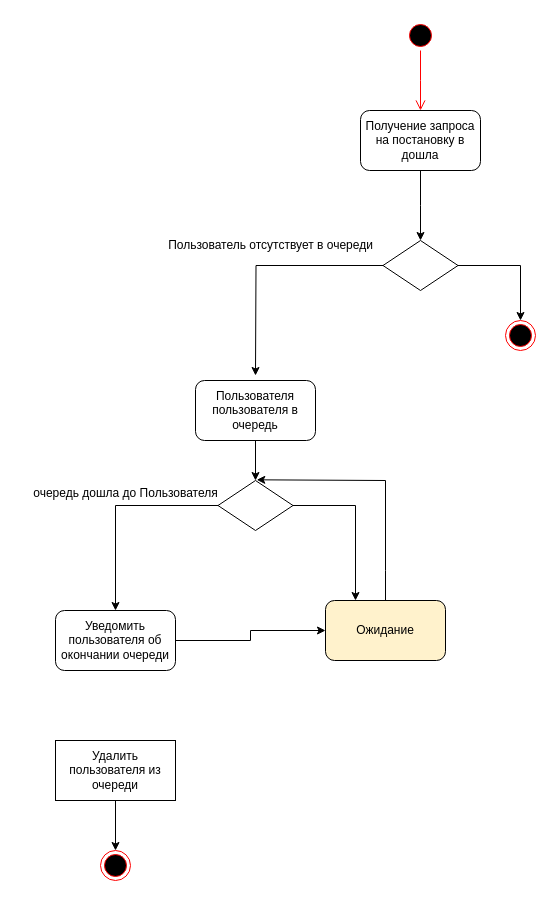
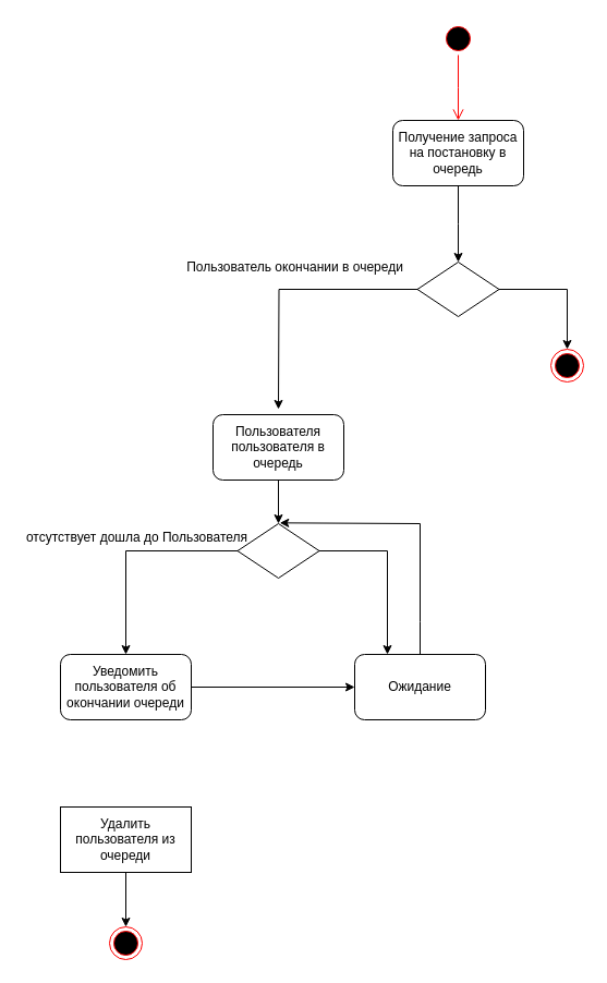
  <mxCell id="0" />
  <mxCell id="1" parent="0" />
  <mxCell id="2" value="" style="ellipse;html=1;shape=startState;fillColor=#000000;strokeColor=#ff0000;" vertex="1" parent="1"><mxGeometry x="405" y="20" width="30" height="30" as="geometry" /></mxCell>
  <mxCell id="3" value="" style="edgeStyle=orthogonalEdgeStyle;html=1;verticalAlign=bottom;endArrow=open;endSize=8;strokeColor=#ff0000;rounded=0;" edge="1" source="2" parent="1"><mxGeometry relative="1" as="geometry"><mxPoint x="420" y="110" as="targetPoint" /></mxGeometry></mxCell>
  <mxCell id="4" value="" style="edgeStyle=orthogonalEdgeStyle;rounded=0;orthogonalLoop=1;jettySize=auto;html=1;" edge="1" parent="1" source="5"><mxGeometry relative="1" as="geometry"><mxPoint x="420" y="240" as="targetPoint" /></mxGeometry></mxCell>
- <mxCell id="5" value="Получение запроса на постановку в дошла" style="rounded=1;whiteSpace=wrap;html=1;" vertex="1" parent="1"><mxGeometry x="360" y="110" width="120" height="60" as="geometry" /></mxCell>
+ <mxCell id="5" value="Получение запроса на постановку в очередь" style="rounded=1;whiteSpace=wrap;html=1;" vertex="1" parent="1"><mxGeometry x="360" y="110" width="120" height="60" as="geometry" /></mxCell>
  <mxCell id="6" style="edgeStyle=orthogonalEdgeStyle;rounded=0;orthogonalLoop=1;jettySize=auto;html=1;" edge="1" parent="1" source="8"><mxGeometry relative="1" as="geometry"><mxPoint x="255" y="375" as="targetPoint" /><mxPoint x="462.5" y="260" as="sourcePoint" /></mxGeometry></mxCell>
  <mxCell id="7" style="edgeStyle=orthogonalEdgeStyle;rounded=0;orthogonalLoop=1;jettySize=auto;html=1;exitX=1;exitY=0.5;exitDx=0;exitDy=0;entryX=0.5;entryY=0;entryDx=0;entryDy=0;" edge="1" parent="1" source="8" target="12"><mxGeometry relative="1" as="geometry" /></mxCell>
  <mxCell id="8" value="" style="rhombus;whiteSpace=wrap;html=1;" vertex="1" parent="1"><mxGeometry x="382.5" y="240" width="75" height="50" as="geometry" /></mxCell>
- <mxCell id="9" value="Пользователь отсутствует в очереди" style="text;html=1;align=center;verticalAlign=middle;resizable=0;points=[];autosize=1;strokeColor=none;fillColor=none;" vertex="1" parent="1"><mxGeometry x="155" y="230" width="230" height="30" as="geometry" /></mxCell>
+ <mxCell id="9" value="Пользователь окончании в очереди" style="text;html=1;align=center;verticalAlign=middle;resizable=0;points=[];autosize=1;strokeColor=none;fillColor=none;" vertex="1" parent="1"><mxGeometry x="155" y="230" width="230" height="30" as="geometry" /></mxCell>
  <mxCell id="10" value="" style="edgeStyle=orthogonalEdgeStyle;rounded=0;orthogonalLoop=1;jettySize=auto;html=1;" edge="1" parent="1" source="11" target="15"><mxGeometry relative="1" as="geometry" /></mxCell>
  <mxCell id="11" value="Пользователя пользователя в очередь" style="rounded=1;whiteSpace=wrap;html=1;" vertex="1" parent="1"><mxGeometry x="195" y="380" width="120" height="60" as="geometry" /></mxCell>
  <mxCell id="12" value="" style="ellipse;html=1;shape=endState;fillColor=#000000;strokeColor=#ff0000;" vertex="1" parent="1"><mxGeometry x="505" y="320" width="30" height="30" as="geometry" /></mxCell>
  <mxCell id="13" style="edgeStyle=orthogonalEdgeStyle;rounded=0;orthogonalLoop=1;jettySize=auto;html=1;exitX=0;exitY=0.5;exitDx=0;exitDy=0;entryX=0.5;entryY=0;entryDx=0;entryDy=0;" edge="1" parent="1" source="15" target="17"><mxGeometry relative="1" as="geometry" /></mxCell>
  <mxCell id="14" style="edgeStyle=orthogonalEdgeStyle;rounded=0;orthogonalLoop=1;jettySize=auto;html=1;exitX=1;exitY=0.5;exitDx=0;exitDy=0;entryX=0.25;entryY=0;entryDx=0;entryDy=0;" edge="1" parent="1" source="15" target="19"><mxGeometry relative="1" as="geometry" /></mxCell>
  <mxCell id="15" value="" style="rhombus;whiteSpace=wrap;html=1;" vertex="1" parent="1"><mxGeometry x="217.5" y="480" width="75" height="50" as="geometry" /></mxCell>
  <mxCell id="16" value="" style="edgeStyle=orthogonalEdgeStyle;rounded=0;orthogonalLoop=1;jettySize=auto;html=1;" edge="1" parent="1" source="17" target="19"><mxGeometry relative="1" as="geometry" /></mxCell>
- <mxCell id="17" value="Уведомить пользователя об окончании очереди" style="rounded=1;whiteSpace=wrap;html=1;" vertex="1" parent="1"><mxGeometry x="55" y="610" width="120" height="60" as="geometry" /></mxCell>
- <mxCell id="18" value="очередь дошла до Пользователя&amp;nbsp; &amp;nbsp; &amp;nbsp; &amp;nbsp; &amp;nbsp; &amp;nbsp;&amp;nbsp;" style="text;html=1;align=center;verticalAlign=middle;resizable=0;points=[];autosize=1;strokeColor=none;fillColor=none;" vertex="1" parent="1"><mxGeometry x="20" y="478" width="250" height="30" as="geometry" /></mxCell>
- <mxCell id="19" value="Ожидание" style="rounded=1;whiteSpace=wrap;html=1;fillColor=#fff2cc;" vertex="1" parent="1"><mxGeometry x="325" y="600" width="120" height="60" as="geometry" /></mxCell>
+ <mxCell id="17" value="Уведомить пользователя об окончании очереди" style="rounded=1;whiteSpace=wrap;html=1;" vertex="1" parent="1"><mxGeometry x="55" y="600" width="120" height="60" as="geometry" /></mxCell>
+ <mxCell id="18" value="отсутствует дошла до Пользователя&amp;nbsp; &amp;nbsp; &amp;nbsp; &amp;nbsp; &amp;nbsp; &amp;nbsp;&amp;nbsp;" style="text;html=1;align=center;verticalAlign=middle;resizable=0;points=[];autosize=1;strokeColor=none;fillColor=none;" vertex="1" parent="1"><mxGeometry x="20" y="478" width="250" height="30" as="geometry" /></mxCell>
+ <mxCell id="19" value="Ожидание" style="rounded=1;whiteSpace=wrap;html=1;" vertex="1" parent="1"><mxGeometry x="325" y="600" width="120" height="60" as="geometry" /></mxCell>
  <mxCell id="20" value="" style="endArrow=none;html=1;rounded=0;" edge="1" parent="1"><mxGeometry width="50" height="50" relative="1" as="geometry"><mxPoint x="385" y="600" as="sourcePoint" /><mxPoint x="385" y="480" as="targetPoint" /><Array as="points"><mxPoint x="385" y="570" /></Array></mxGeometry></mxCell>
  <mxCell id="21" value="" style="endArrow=classic;html=1;rounded=0;entryX=0.945;entryY=0.044;entryDx=0;entryDy=0;entryPerimeter=0;" edge="1" parent="1" target="18"><mxGeometry width="50" height="50" relative="1" as="geometry"><mxPoint x="385" y="480" as="sourcePoint" /><mxPoint x="405" y="450" as="targetPoint" /></mxGeometry></mxCell>
  <mxCell id="22" value="" style="edgeStyle=orthogonalEdgeStyle;rounded=0;orthogonalLoop=1;jettySize=auto;html=1;" edge="1" parent="1" source="23" target="24"><mxGeometry relative="1" as="geometry" /></mxCell>
  <mxCell id="23" value="Удалить пользователя из очереди" style="whiteSpace=wrap;html=1;rounded=0;" vertex="1" parent="1"><mxGeometry x="55" y="740" width="120" height="60" as="geometry" /></mxCell>
  <mxCell id="24" value="" style="ellipse;html=1;shape=endState;fillColor=#000000;strokeColor=#ff0000;" vertex="1" parent="1"><mxGeometry x="100" y="850" width="30" height="30" as="geometry" /></mxCell>
